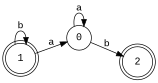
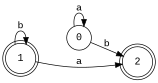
  digraph {
    fontname="Liberation Mono"
    rankdir=LR
    node [fontname="Liberation Mono" shape=doublecircle]
    edge [fontname="Liberation Mono"]
    0 [shape=circle]
    2
    1
    0 -> 0 [label=a]
    0 -> 2 [label=b]
-   1 -> 0 [label=a]
+   1 -> 2 [label=a]
    1 -> 1 [label=b]
  }
